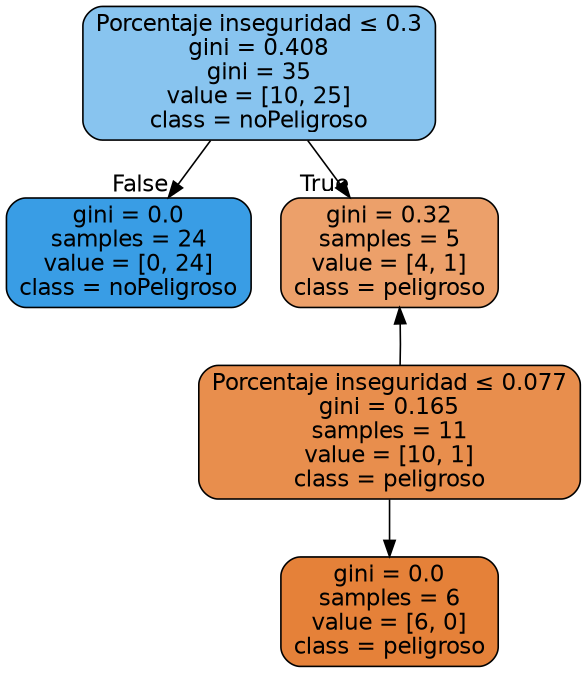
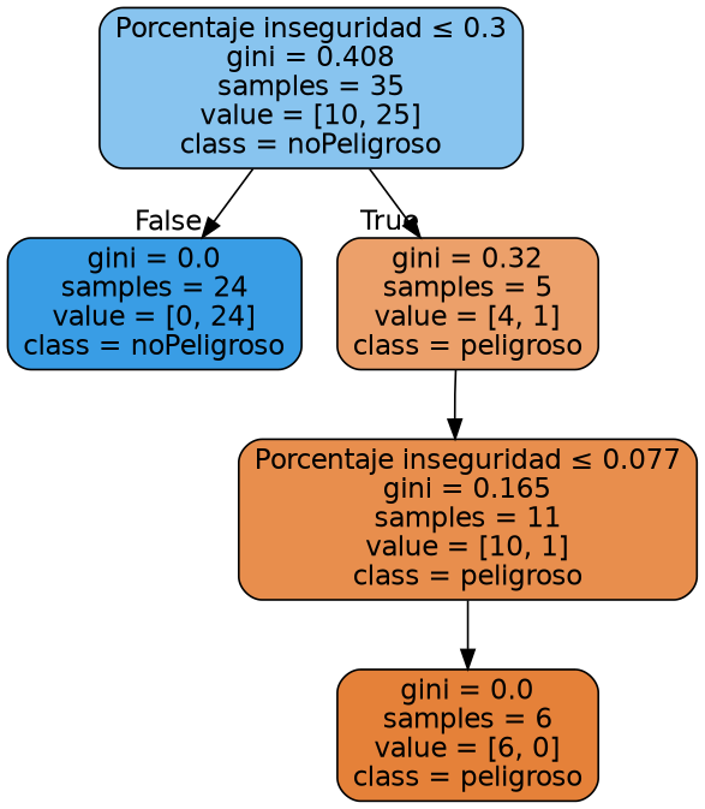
  digraph {
    node [color=black fontname=helvetica shape=box style="filled, rounded"]
    edge [fontname=helvetica]
-   n1 [fillcolor="#88c4ef" label=<Porcentaje inseguridad &le; 0.3<br/>gini = 0.408<br/>gini = 35<br/>value = [10, 25]<br/>class = noPeligroso>]
+   n1 [fillcolor="#88c4ef" label=<Porcentaje inseguridad &le; 0.3<br/>gini = 0.408<br/>samples = 35<br/>value = [10, 25]<br/>class = noPeligroso>]
    n2 [fillcolor="#399de5" label=<gini = 0.0<br/>samples = 24<br/>value = [0, 24]<br/>class = noPeligroso>]
    n3 [fillcolor="#eca06a" label=<gini = 0.32<br/>samples = 5<br/>value = [4, 1]<br/>class = peligroso>]
    n4 [fillcolor="#e88e4d" label=<Porcentaje inseguridad &le; 0.077<br/>gini = 0.165<br/>samples = 11<br/>value = [10, 1]<br/>class = peligroso>]
    n5 [fillcolor="#e58139" label=<gini = 0.0<br/>samples = 6<br/>value = [6, 0]<br/>class = peligroso>]
    n1 -> n2 [headlabel=False labelangle=-45 labeldistance=2.5]
    n1 -> n3 [headlabel=True labelangle=45 labeldistance=2.5]
-   n4 -> n3
+   n3 -> n4
    n4 -> n5
  }
